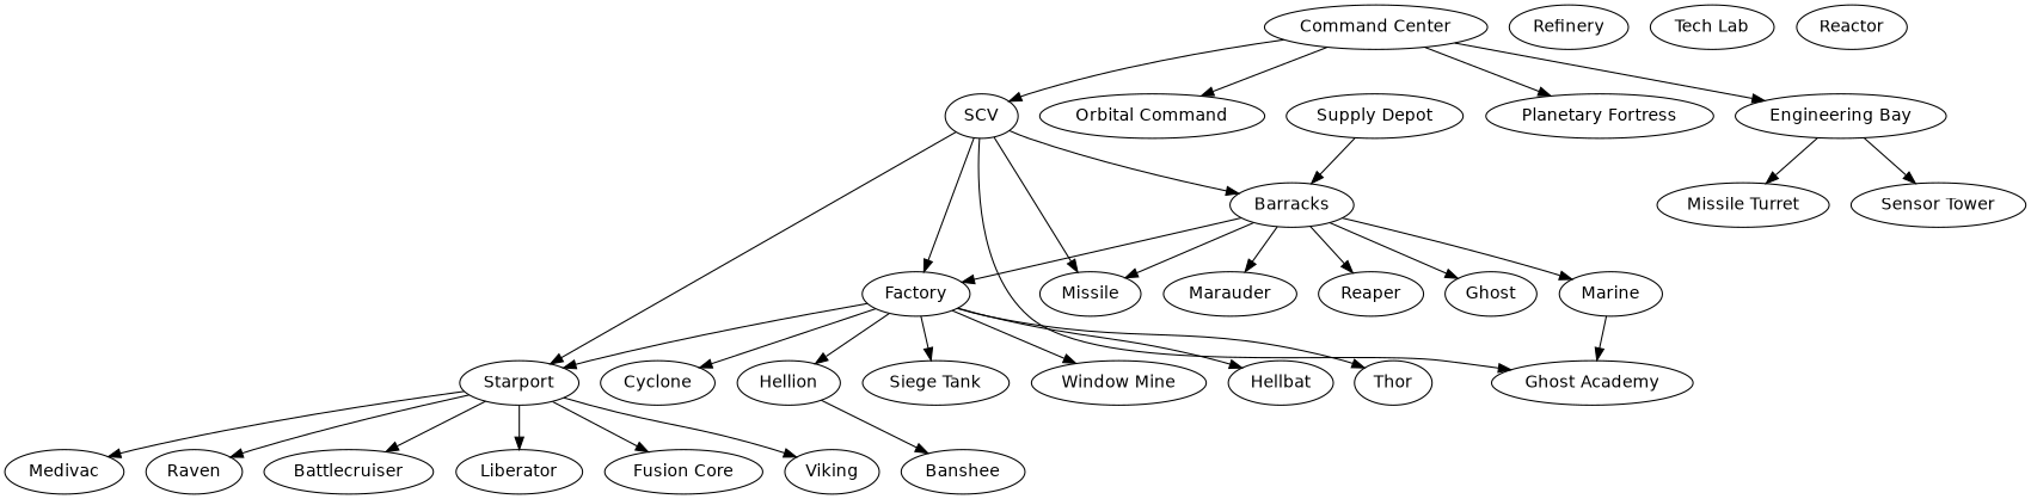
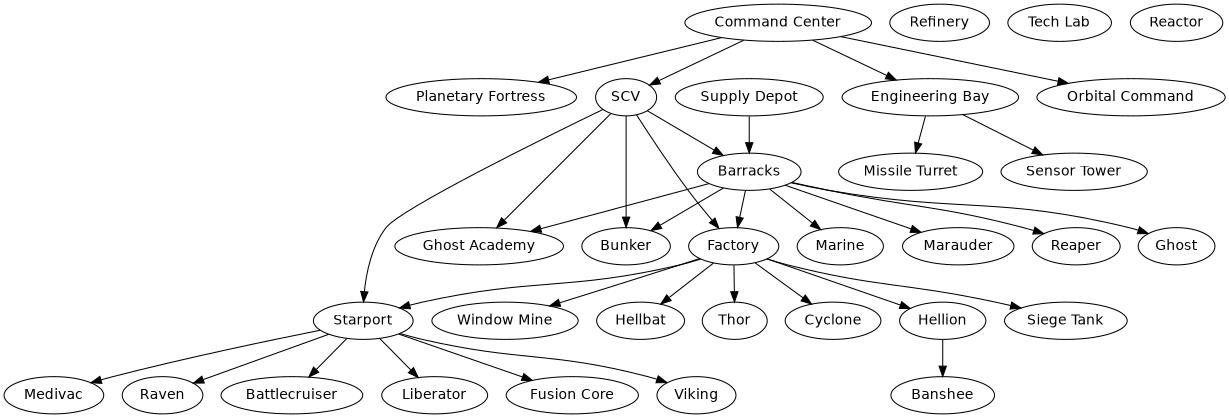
  digraph {
    fontname="DejaVu Sans"
    rankdir=TB
    node [fontname="DejaVu Sans"]
    edge [fontname="DejaVu Sans"]
    "Supply Depot"
    Barracks
    Marine
    Marauder
    Reaper
    Ghost
    Factory
    "Ghost Academy"
-   Bunker [label=Missile]
+   Bunker
    SCV
    Starport
    "Fusion Core"
    Hellion
    "Siege Tank"
    "Window Mine"
    Hellbat
    Thor
    Cyclone
    Viking
    Medivac
    Raven
    Banshee
    Battlecruiser
    Liberator
    Refinery
    "Tech Lab"
    Reactor
    "Command Center"
    "Orbital Command"
    "Planetary Fortress"
    "Engineering Bay"
    "Missile Turret"
    "Sensor Tower"
    subgraph sub_1 {
      "Supply Depot"
      Barracks
      Marine
      Marauder
      Reaper
      Ghost
      Factory
      "Ghost Academy"
      Bunker
      SCV
      Starport
      "Fusion Core"
      Hellion
      "Siege Tank"
      "Window Mine"
      Hellbat
      Thor
      Cyclone
      Viking
      Medivac
      Raven
      Banshee
      Battlecruiser
      Liberator
      Refinery
      "Tech Lab"
      Reactor
      "Command Center"
      "Orbital Command"
      "Planetary Fortress"
      "Engineering Bay"
      "Missile Turret"
      "Sensor Tower"
    }
    "Supply Depot" -> Barracks
    Barracks -> Marine
    Barracks -> Marauder
    Barracks -> Reaper
    Barracks -> Ghost
    Barracks -> Factory
-   Marine -> "Ghost Academy"
+   Barracks -> "Ghost Academy"
    Barracks -> Bunker
    Factory -> Starport
    Factory -> Hellion
    Factory -> "Siege Tank"
    Factory -> "Window Mine"
    Factory -> Hellbat
    Factory -> Thor
    Factory -> Cyclone
    SCV -> Barracks
    SCV -> Factory
    SCV -> "Ghost Academy"
    SCV -> Bunker
    SCV -> Starport
    Starport -> "Fusion Core"
    Starport -> Viking
    Starport -> Medivac
    Starport -> Raven
    Starport -> Battlecruiser
    Starport -> Liberator
    Hellion -> Banshee
    "Command Center" -> SCV
    "Command Center" -> "Orbital Command"
    "Command Center" -> "Planetary Fortress"
    "Command Center" -> "Engineering Bay"
    "Engineering Bay" -> "Missile Turret"
    "Engineering Bay" -> "Sensor Tower"
  }
